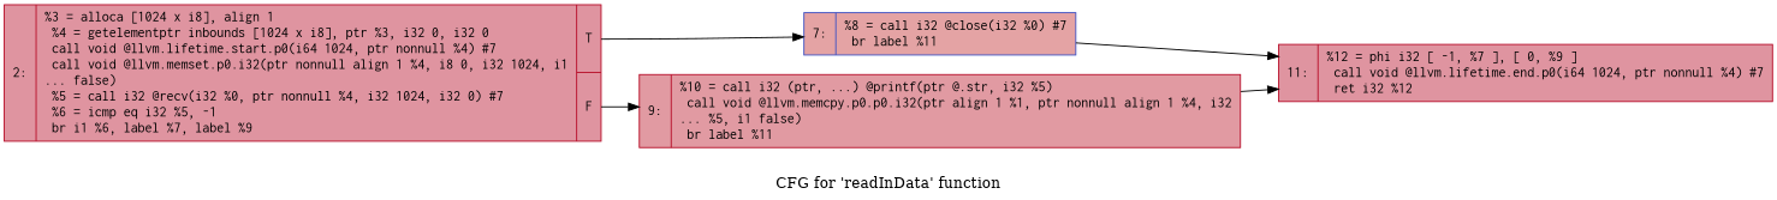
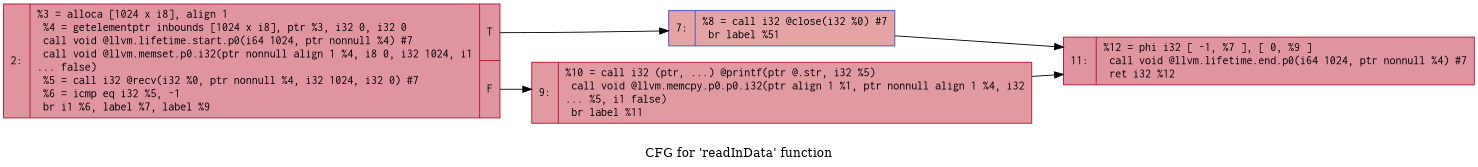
  digraph {
    label="CFG for 'readInData' function"
    rankdir=LR
    node [color="#b70d28ff" fillcolor="#b70d2870" fontname=Courier shape=record style=filled]
    n1 [label="{2:\l|  %3 = alloca [1024 x i8], align 1\l  %4 = getelementptr inbounds [1024 x i8], ptr %3, i32 0, i32 0\l  call void @llvm.lifetime.start.p0(i64 1024, ptr nonnull %4) #7\l  call void @llvm.memset.p0.i32(ptr nonnull align 1 %4, i8 0, i32 1024, i1\l... false)\l  %5 = call i32 @recv(i32 %0, ptr nonnull %4, i32 1024, i32 0) #7\l  %6 = icmp eq i32 %5, -1\l  br i1 %6, label %7, label %9\l|{<s0>T|<s1>F}}"]
-   n2 [color="#3d50c3ff" fillcolor="#c32e3170" label="{7:\l|  %8 = call i32 @close(i32 %0) #7\l  br label %11\l}"]
+   n2 [color="#3d50c3ff" fillcolor="#c32e3170" label="{7:\l|  %8 = call i32 @close(i32 %0) #7\l  br label %51\l}"]
    n3 [fillcolor="#bb1b2c70" label="{9:\l|  %10 = call i32 (ptr, ...) @printf(ptr @.str, i32 %5)\l  call void @llvm.memcpy.p0.p0.i32(ptr align 1 %1, ptr nonnull align 1 %4, i32\l... %5, i1 false)\l  br label %11\l}"]
    n4 [label="{11:\l|  %12 = phi i32 [ -1, %7 ], [ 0, %9 ]\l  call void @llvm.lifetime.end.p0(i64 1024, ptr nonnull %4) #7\l  ret i32 %12\l}"]
    n1 -> n2 [tailport=s0]
    n1 -> n3 [tailport=s1]
    n2 -> n4
    n3 -> n4
  }
